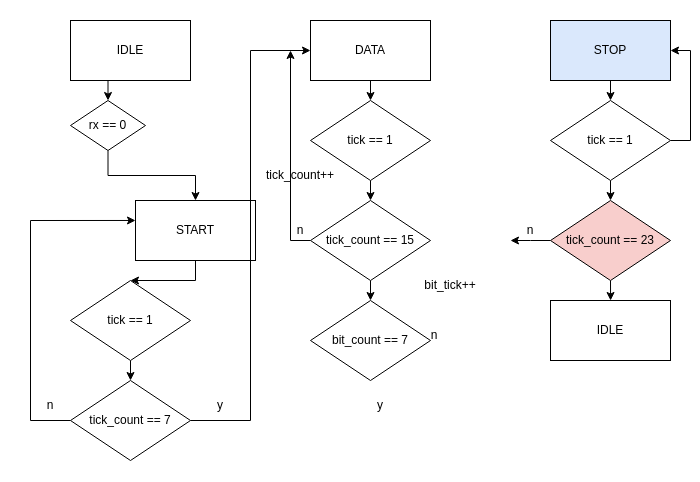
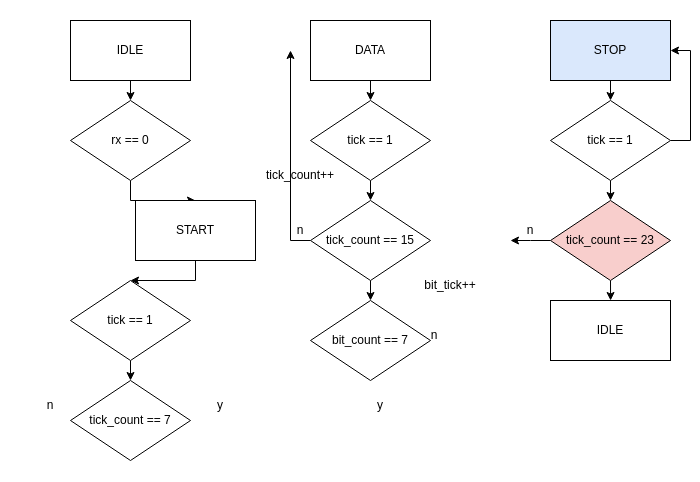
  <mxCell id="0" />
  <mxCell id="1" parent="0" />
  <mxCell id="2" style="edgeStyle=orthogonalEdgeStyle;rounded=0;orthogonalLoop=1;jettySize=auto;html=1;exitX=0.5;exitY=1;exitDx=0;exitDy=0;entryX=0.5;entryY=0;entryDx=0;entryDy=0;" edge="1" parent="1" source="3" target="5"><mxGeometry relative="1" as="geometry" /></mxCell>
  <mxCell id="3" value="IDLE" style="rounded=0;whiteSpace=wrap;html=1;" vertex="1" parent="1"><mxGeometry x="70" y="20" width="120" height="60" as="geometry" /></mxCell>
  <mxCell id="4" style="edgeStyle=orthogonalEdgeStyle;rounded=0;orthogonalLoop=1;jettySize=auto;html=1;entryX=0.5;entryY=0;entryDx=0;entryDy=0;" edge="1" parent="1" source="5" target="7"><mxGeometry relative="1" as="geometry" /></mxCell>
- <mxCell id="5" value="rx == 0" style="rhombus;whiteSpace=wrap;html=1;" vertex="1" parent="1"><mxGeometry x="70" y="100" width="75" height="50" as="geometry" /></mxCell>
+ <mxCell id="5" value="rx == 0" style="rhombus;whiteSpace=wrap;html=1;" vertex="1" parent="1"><mxGeometry x="70" y="100" width="120" height="80" as="geometry" /></mxCell>
  <mxCell id="6" style="edgeStyle=orthogonalEdgeStyle;rounded=0;orthogonalLoop=1;jettySize=auto;html=1;exitX=0.5;exitY=1;exitDx=0;exitDy=0;entryX=0.5;entryY=0;entryDx=0;entryDy=0;" edge="1" parent="1" source="7" target="9"><mxGeometry relative="1" as="geometry" /></mxCell>
  <mxCell id="7" value="START" style="rounded=0;whiteSpace=wrap;html=1;" vertex="1" parent="1"><mxGeometry x="135" y="200" width="120" height="60" as="geometry" /></mxCell>
  <mxCell id="8" style="edgeStyle=orthogonalEdgeStyle;rounded=0;orthogonalLoop=1;jettySize=auto;html=1;exitX=0.5;exitY=1;exitDx=0;exitDy=0;entryX=0.5;entryY=0;entryDx=0;entryDy=0;" edge="1" parent="1" source="9" target="12"><mxGeometry relative="1" as="geometry" /></mxCell>
  <mxCell id="9" value="tick == 1" style="rhombus;whiteSpace=wrap;html=1;" vertex="1" parent="1"><mxGeometry x="70" y="280" width="120" height="80" as="geometry" /></mxCell>
- <mxCell id="10" style="edgeStyle=orthogonalEdgeStyle;rounded=0;orthogonalLoop=1;jettySize=auto;html=1;exitX=0;exitY=0.5;exitDx=0;exitDy=0;entryX=0;entryY=0.333;entryDx=0;entryDy=0;entryPerimeter=0;" edge="1" parent="1" source="12" target="7"><mxGeometry relative="1" as="geometry"><mxPoint x="50" y="220" as="targetPoint" /><Array as="points"><mxPoint x="30" y="420" /><mxPoint x="30" y="220" /></Array></mxGeometry></mxCell>
- <mxCell id="11" style="edgeStyle=orthogonalEdgeStyle;rounded=0;orthogonalLoop=1;jettySize=auto;html=1;exitX=1;exitY=0.5;exitDx=0;exitDy=0;entryX=0;entryY=0.5;entryDx=0;entryDy=0;" edge="1" parent="1" source="12" target="13"><mxGeometry relative="1" as="geometry" /></mxCell>
  <mxCell id="12" value="tick_count == 7" style="rhombus;whiteSpace=wrap;html=1;" vertex="1" parent="1"><mxGeometry x="70" y="380" width="120" height="80" as="geometry" /></mxCell>
  <mxCell id="13" value="DATA" style="rounded=0;whiteSpace=wrap;html=1;" vertex="1" parent="1"><mxGeometry x="310" y="20" width="120" height="60" as="geometry" /></mxCell>
  <mxCell id="14" value="n" style="text;html=1;align=center;verticalAlign=middle;whiteSpace=wrap;rounded=0;" vertex="1" parent="1"><mxGeometry x="20" y="390" width="60" height="30" as="geometry" /></mxCell>
  <mxCell id="15" style="edgeStyle=orthogonalEdgeStyle;rounded=0;orthogonalLoop=1;jettySize=auto;html=1;exitX=0.5;exitY=1;exitDx=0;exitDy=0;entryX=0.5;entryY=0;entryDx=0;entryDy=0;" edge="1" parent="1" target="17"><mxGeometry relative="1" as="geometry"><mxPoint x="370" y="80" as="sourcePoint" /></mxGeometry></mxCell>
  <mxCell id="16" style="edgeStyle=orthogonalEdgeStyle;rounded=0;orthogonalLoop=1;jettySize=auto;html=1;exitX=0.5;exitY=1;exitDx=0;exitDy=0;entryX=0.5;entryY=0;entryDx=0;entryDy=0;" edge="1" parent="1" source="17" target="20"><mxGeometry relative="1" as="geometry" /></mxCell>
  <mxCell id="17" value="tick == 1" style="rhombus;whiteSpace=wrap;html=1;" vertex="1" parent="1"><mxGeometry x="310" y="100" width="120" height="80" as="geometry" /></mxCell>
  <mxCell id="18" style="edgeStyle=orthogonalEdgeStyle;rounded=0;orthogonalLoop=1;jettySize=auto;html=1;exitX=0;exitY=0.5;exitDx=0;exitDy=0;" edge="1" parent="1" source="20"><mxGeometry relative="1" as="geometry"><mxPoint x="290" y="50" as="targetPoint" /></mxGeometry></mxCell>
  <mxCell id="19" style="edgeStyle=orthogonalEdgeStyle;rounded=0;orthogonalLoop=1;jettySize=auto;html=1;exitX=0.5;exitY=1;exitDx=0;exitDy=0;entryX=0.5;entryY=0;entryDx=0;entryDy=0;" edge="1" parent="1" source="20" target="22"><mxGeometry relative="1" as="geometry" /></mxCell>
  <mxCell id="20" value="tick_count == 15" style="rhombus;whiteSpace=wrap;html=1;" vertex="1" parent="1"><mxGeometry x="310" y="200" width="120" height="80" as="geometry" /></mxCell>
  <mxCell id="21" value="n" style="text;html=1;align=center;verticalAlign=middle;whiteSpace=wrap;rounded=0;" vertex="1" parent="1"><mxGeometry x="270" y="215" width="60" height="30" as="geometry" /></mxCell>
  <mxCell id="22" value="bit_count == 7" style="rhombus;whiteSpace=wrap;html=1;" vertex="1" parent="1"><mxGeometry x="310" y="300" width="120" height="80" as="geometry" /></mxCell>
  <mxCell id="23" value="n" style="text;html=1;align=center;verticalAlign=middle;whiteSpace=wrap;rounded=0;" vertex="1" parent="1"><mxGeometry x="404" y="320" width="60" height="30" as="geometry" /></mxCell>
  <mxCell id="24" style="edgeStyle=orthogonalEdgeStyle;rounded=0;orthogonalLoop=1;jettySize=auto;html=1;exitX=0.5;exitY=1;exitDx=0;exitDy=0;entryX=0.5;entryY=0;entryDx=0;entryDy=0;" edge="1" parent="1" source="25" target="28"><mxGeometry relative="1" as="geometry" /></mxCell>
  <mxCell id="25" value="STOP" style="rounded=0;whiteSpace=wrap;html=1;fillColor=#dae8fc;" vertex="1" parent="1"><mxGeometry x="550" y="20" width="120" height="60" as="geometry" /></mxCell>
  <mxCell id="26" style="edgeStyle=orthogonalEdgeStyle;rounded=0;orthogonalLoop=1;jettySize=auto;html=1;exitX=0.5;exitY=1;exitDx=0;exitDy=0;entryX=0.5;entryY=0;entryDx=0;entryDy=0;" edge="1" parent="1" source="28" target="31"><mxGeometry relative="1" as="geometry" /></mxCell>
  <mxCell id="27" style="edgeStyle=orthogonalEdgeStyle;rounded=0;orthogonalLoop=1;jettySize=auto;html=1;exitX=1;exitY=0.5;exitDx=0;exitDy=0;entryX=1;entryY=0.5;entryDx=0;entryDy=0;" edge="1" parent="1" source="28" target="25"><mxGeometry relative="1" as="geometry"><mxPoint x="700" y="50" as="targetPoint" /></mxGeometry></mxCell>
  <mxCell id="28" value="tick == 1" style="rhombus;whiteSpace=wrap;html=1;" vertex="1" parent="1"><mxGeometry x="550" y="100" width="120" height="80" as="geometry" /></mxCell>
  <mxCell id="29" style="edgeStyle=orthogonalEdgeStyle;rounded=0;orthogonalLoop=1;jettySize=auto;html=1;exitX=0.5;exitY=1;exitDx=0;exitDy=0;" edge="1" parent="1" source="31"><mxGeometry relative="1" as="geometry"><mxPoint x="610.095" y="300" as="targetPoint" /></mxGeometry></mxCell>
  <mxCell id="30" style="edgeStyle=orthogonalEdgeStyle;rounded=0;orthogonalLoop=1;jettySize=auto;html=1;exitX=0;exitY=0.5;exitDx=0;exitDy=0;" edge="1" parent="1" source="31"><mxGeometry relative="1" as="geometry"><mxPoint x="510" y="240" as="targetPoint" /></mxGeometry></mxCell>
  <mxCell id="31" value="tick_count == 23" style="rhombus;whiteSpace=wrap;html=1;fillColor=#f8cecc;" vertex="1" parent="1"><mxGeometry x="550" y="200" width="120" height="80" as="geometry" /></mxCell>
  <mxCell id="32" value="IDLE" style="rounded=0;whiteSpace=wrap;html=1;" vertex="1" parent="1"><mxGeometry x="550" y="300" width="120" height="60" as="geometry" /></mxCell>
  <mxCell id="33" value="bit_tick++" style="text;html=1;align=center;verticalAlign=middle;whiteSpace=wrap;rounded=0;" vertex="1" parent="1"><mxGeometry x="420" y="270" width="60" height="30" as="geometry" /></mxCell>
  <mxCell id="34" value="n" style="text;html=1;align=center;verticalAlign=middle;whiteSpace=wrap;rounded=0;" vertex="1" parent="1"><mxGeometry x="500" y="215" width="60" height="30" as="geometry" /></mxCell>
  <mxCell id="35" value="tick_count++" style="text;html=1;align=center;verticalAlign=middle;whiteSpace=wrap;rounded=0;" vertex="1" parent="1"><mxGeometry x="270" y="160" width="60" height="30" as="geometry" /></mxCell>
  <mxCell id="36" value="y" style="text;html=1;align=center;verticalAlign=middle;whiteSpace=wrap;rounded=0;" vertex="1" parent="1"><mxGeometry x="190" y="390" width="60" height="30" as="geometry" /></mxCell>
  <mxCell id="37" value="y" style="text;html=1;align=center;verticalAlign=middle;whiteSpace=wrap;rounded=0;" vertex="1" parent="1"><mxGeometry x="350" y="390" width="60" height="30" as="geometry" /></mxCell>
